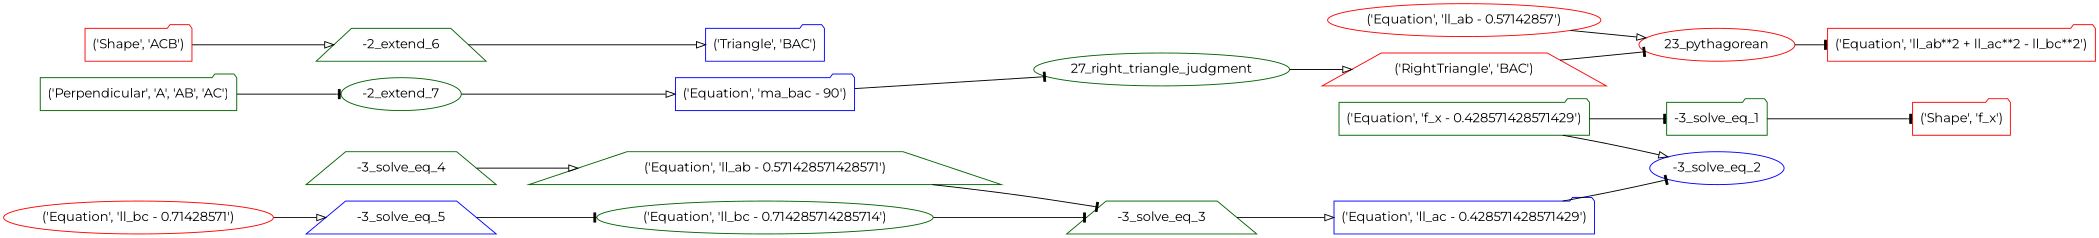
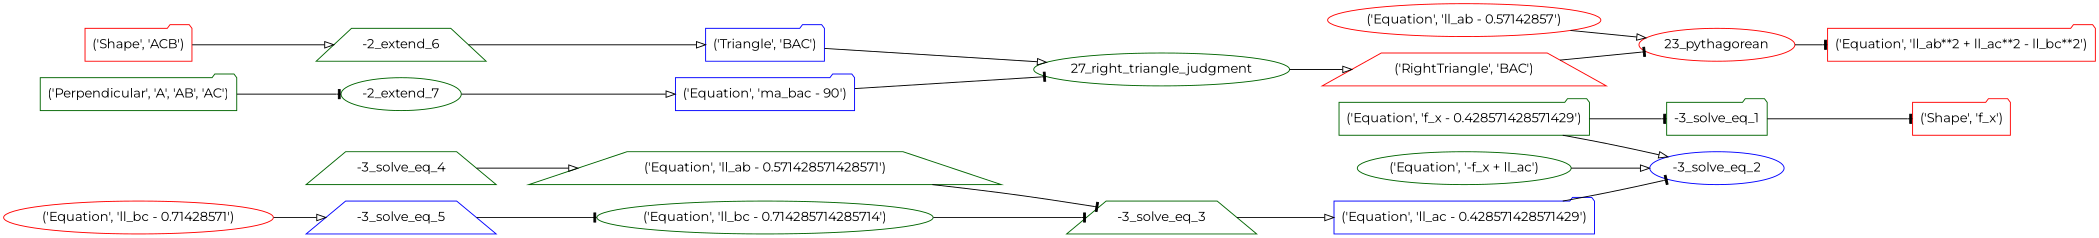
  digraph {
    fontname=Montserrat
    rankdir=LR
    node [color=darkgreen fontname=Montserrat shape=folder]
    edge [arrowhead=onormal fontname=Montserrat]
    n1 [color=red label="('Shape', 'f_x')"]
    n2 [label="-3_solve_eq_1"]
    n3 [label="('Equation', 'f_x - 0.428571428571429')"]
    n4 [color=blue label="-3_solve_eq_2" shape=ellipse]
+   n5 [label="('Equation', '-f_x + ll_ac')" shape=ellipse]
    n6 [color=blue label="('Equation', 'll_ac - 0.428571428571429')"]
    n7 [label="-3_solve_eq_3" shape=trapezium]
    n8 [label="('Equation', 'll_ab - 0.571428571428571')" shape=trapezium]
    n9 [label="('Equation', 'll_bc - 0.714285714285714')" shape=ellipse]
    n10 [color=red label="('Equation', 'll_ab**2 + ll_ac**2 - ll_bc**2')"]
    n11 [label="-3_solve_eq_4" shape=trapezium]
    n12 [color=red label="('Equation', 'll_ab - 0.57142857')" shape=ellipse]
    n13 [color=red label="23_pythagorean" shape=ellipse]
    n14 [color=blue label="-3_solve_eq_5" shape=trapezium]
    n15 [color=red label="('Equation', 'll_bc - 0.71428571')" shape=ellipse]
    n16 [color=red label="('RightTriangle', 'BAC')" shape=trapezium]
    n17 [label="27_right_triangle_judgment" shape=ellipse]
    n18 [color=blue label="('Triangle', 'BAC')"]
    n19 [color=blue label="('Equation', 'ma_bac - 90')"]
    n20 [label="-2_extend_6" shape=trapezium]
    n21 [color=red label="('Shape', 'ACB')"]
    n22 [label="-2_extend_7" shape=ellipse]
    n23 [label="('Perpendicular', 'A', 'AB', 'AC')"]
    n2 -> n1 [arrowhead=tee]
    n3 -> n2 [arrowhead=tee]
    n3 -> n4
+   n5 -> n4
    n6 -> n4 [arrowhead=tee]
    n7 -> n6
    n8 -> n7 [arrowhead=tee]
    n9 -> n7 [arrowhead=tee]
    n11 -> n8
    n12 -> n13
    n13 -> n10 [arrowhead=tee]
    n14 -> n9 [arrowhead=tee]
    n15 -> n14
    n16 -> n13 [arrowhead=tee]
    n17 -> n16
+   n18 -> n17
    n19 -> n17 [arrowhead=tee]
    n20 -> n18
    n21 -> n20
    n22 -> n19
    n23 -> n22 [arrowhead=tee]
  }
